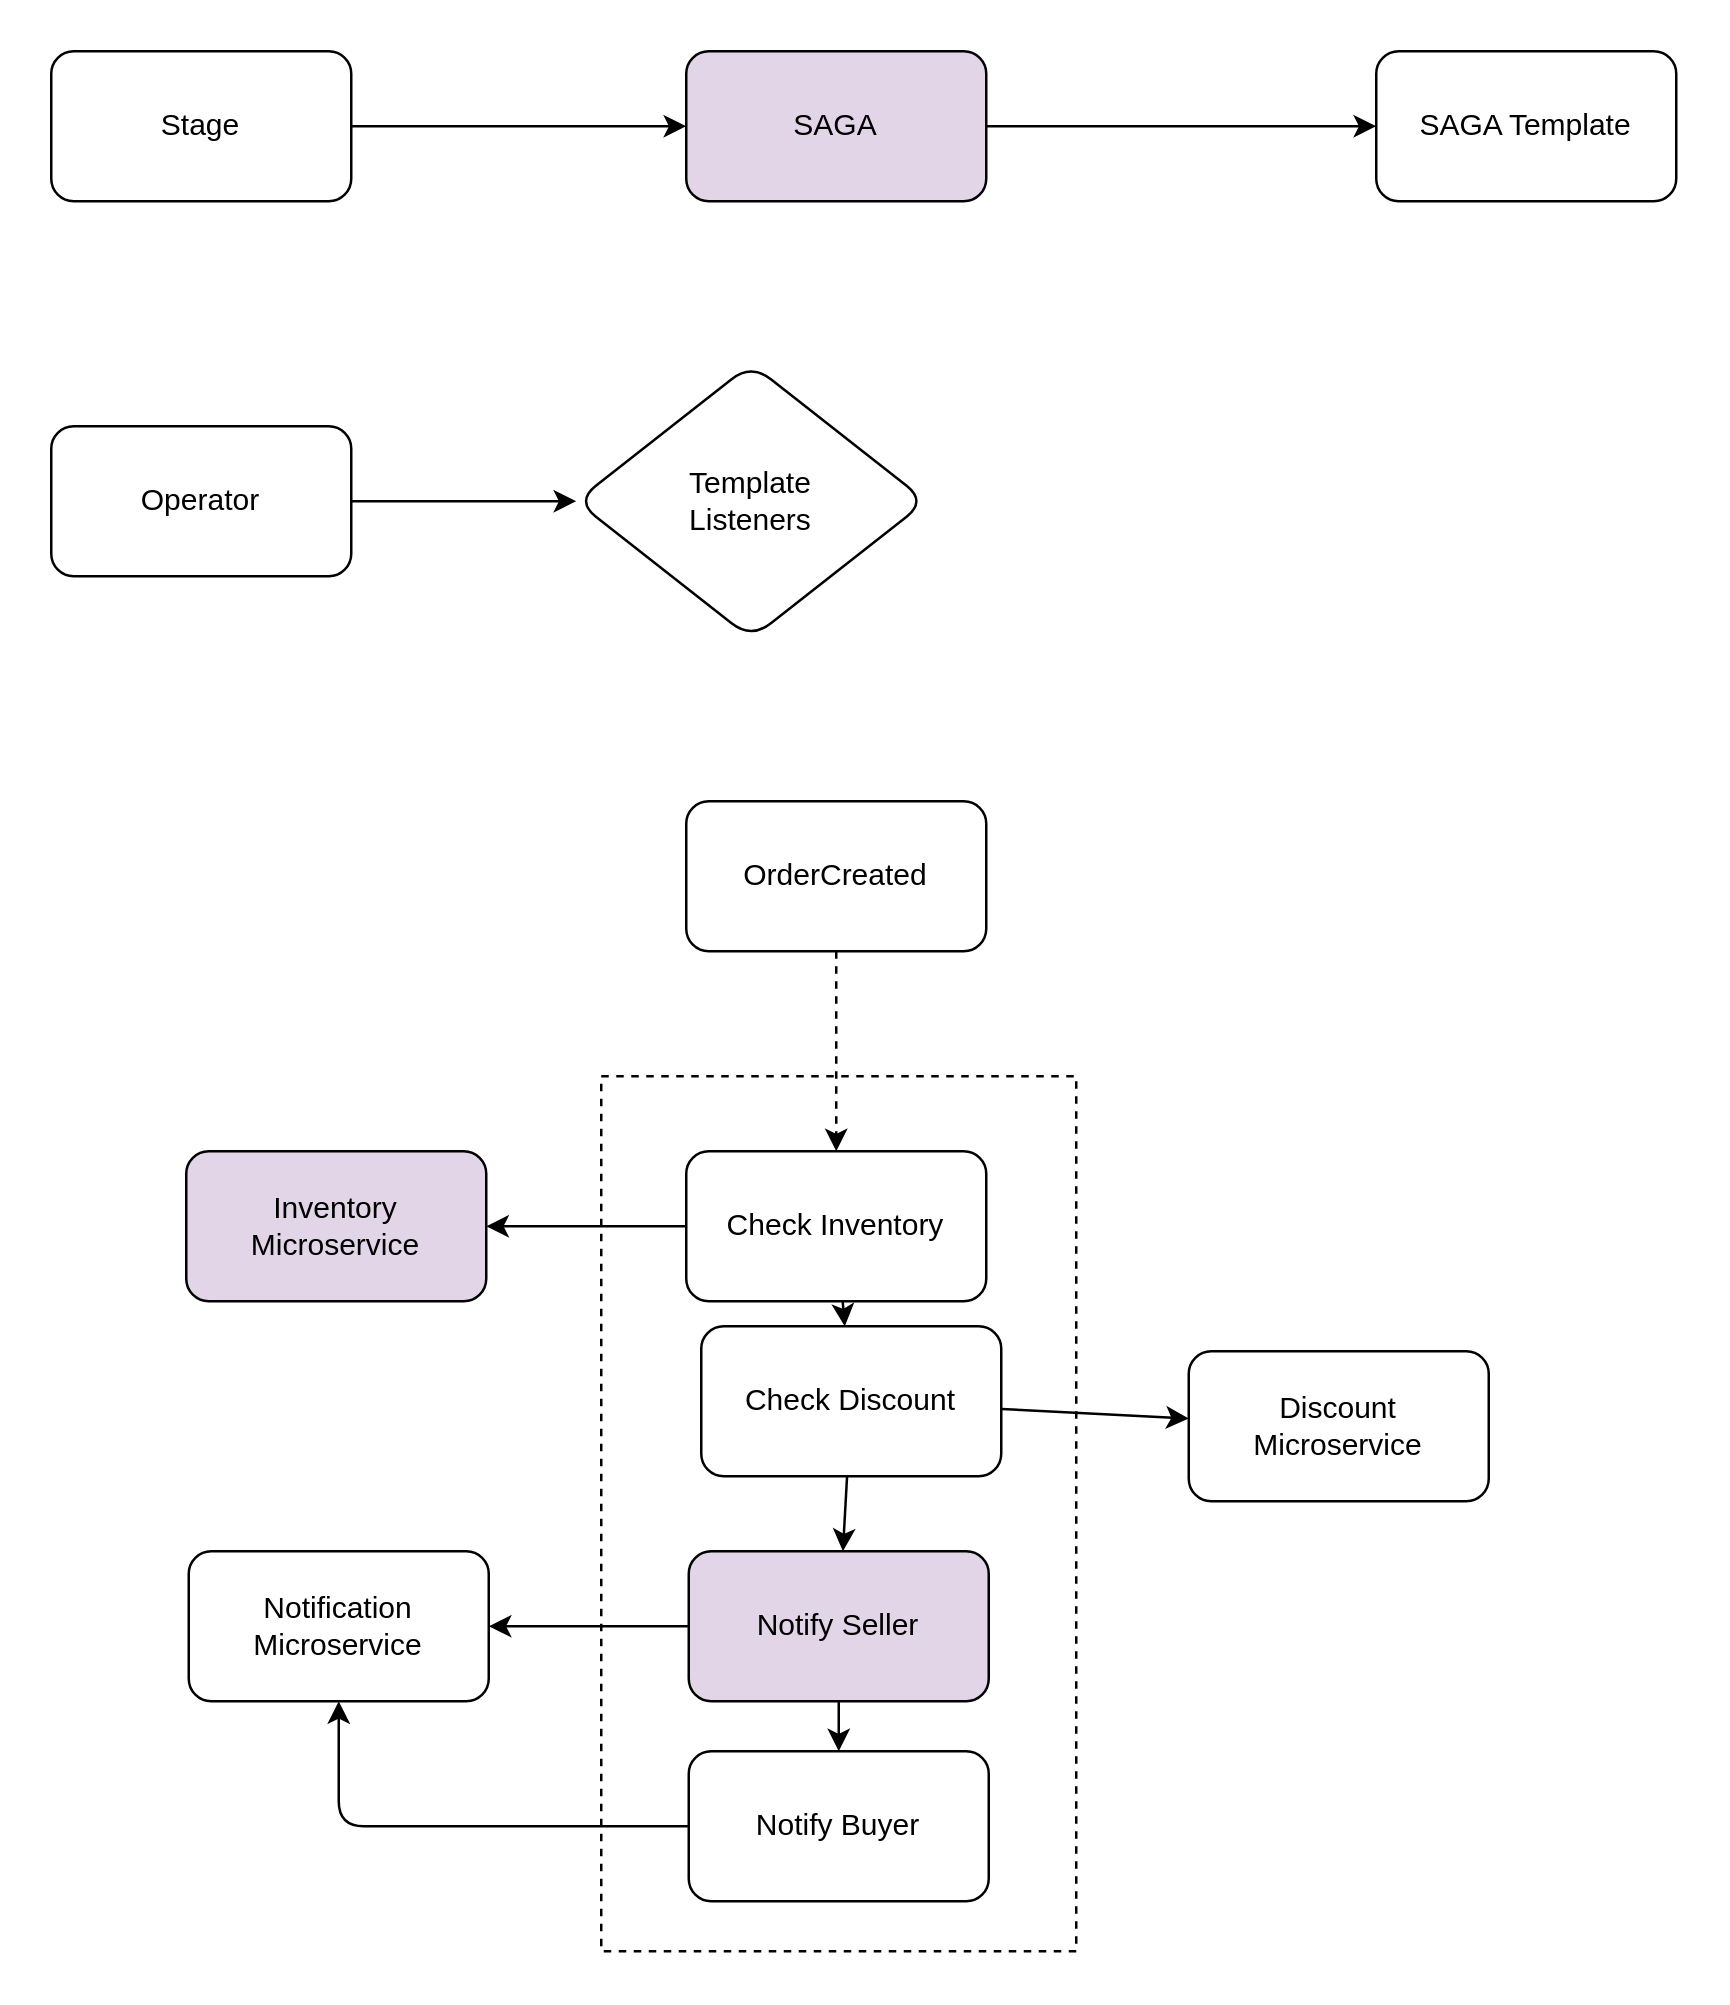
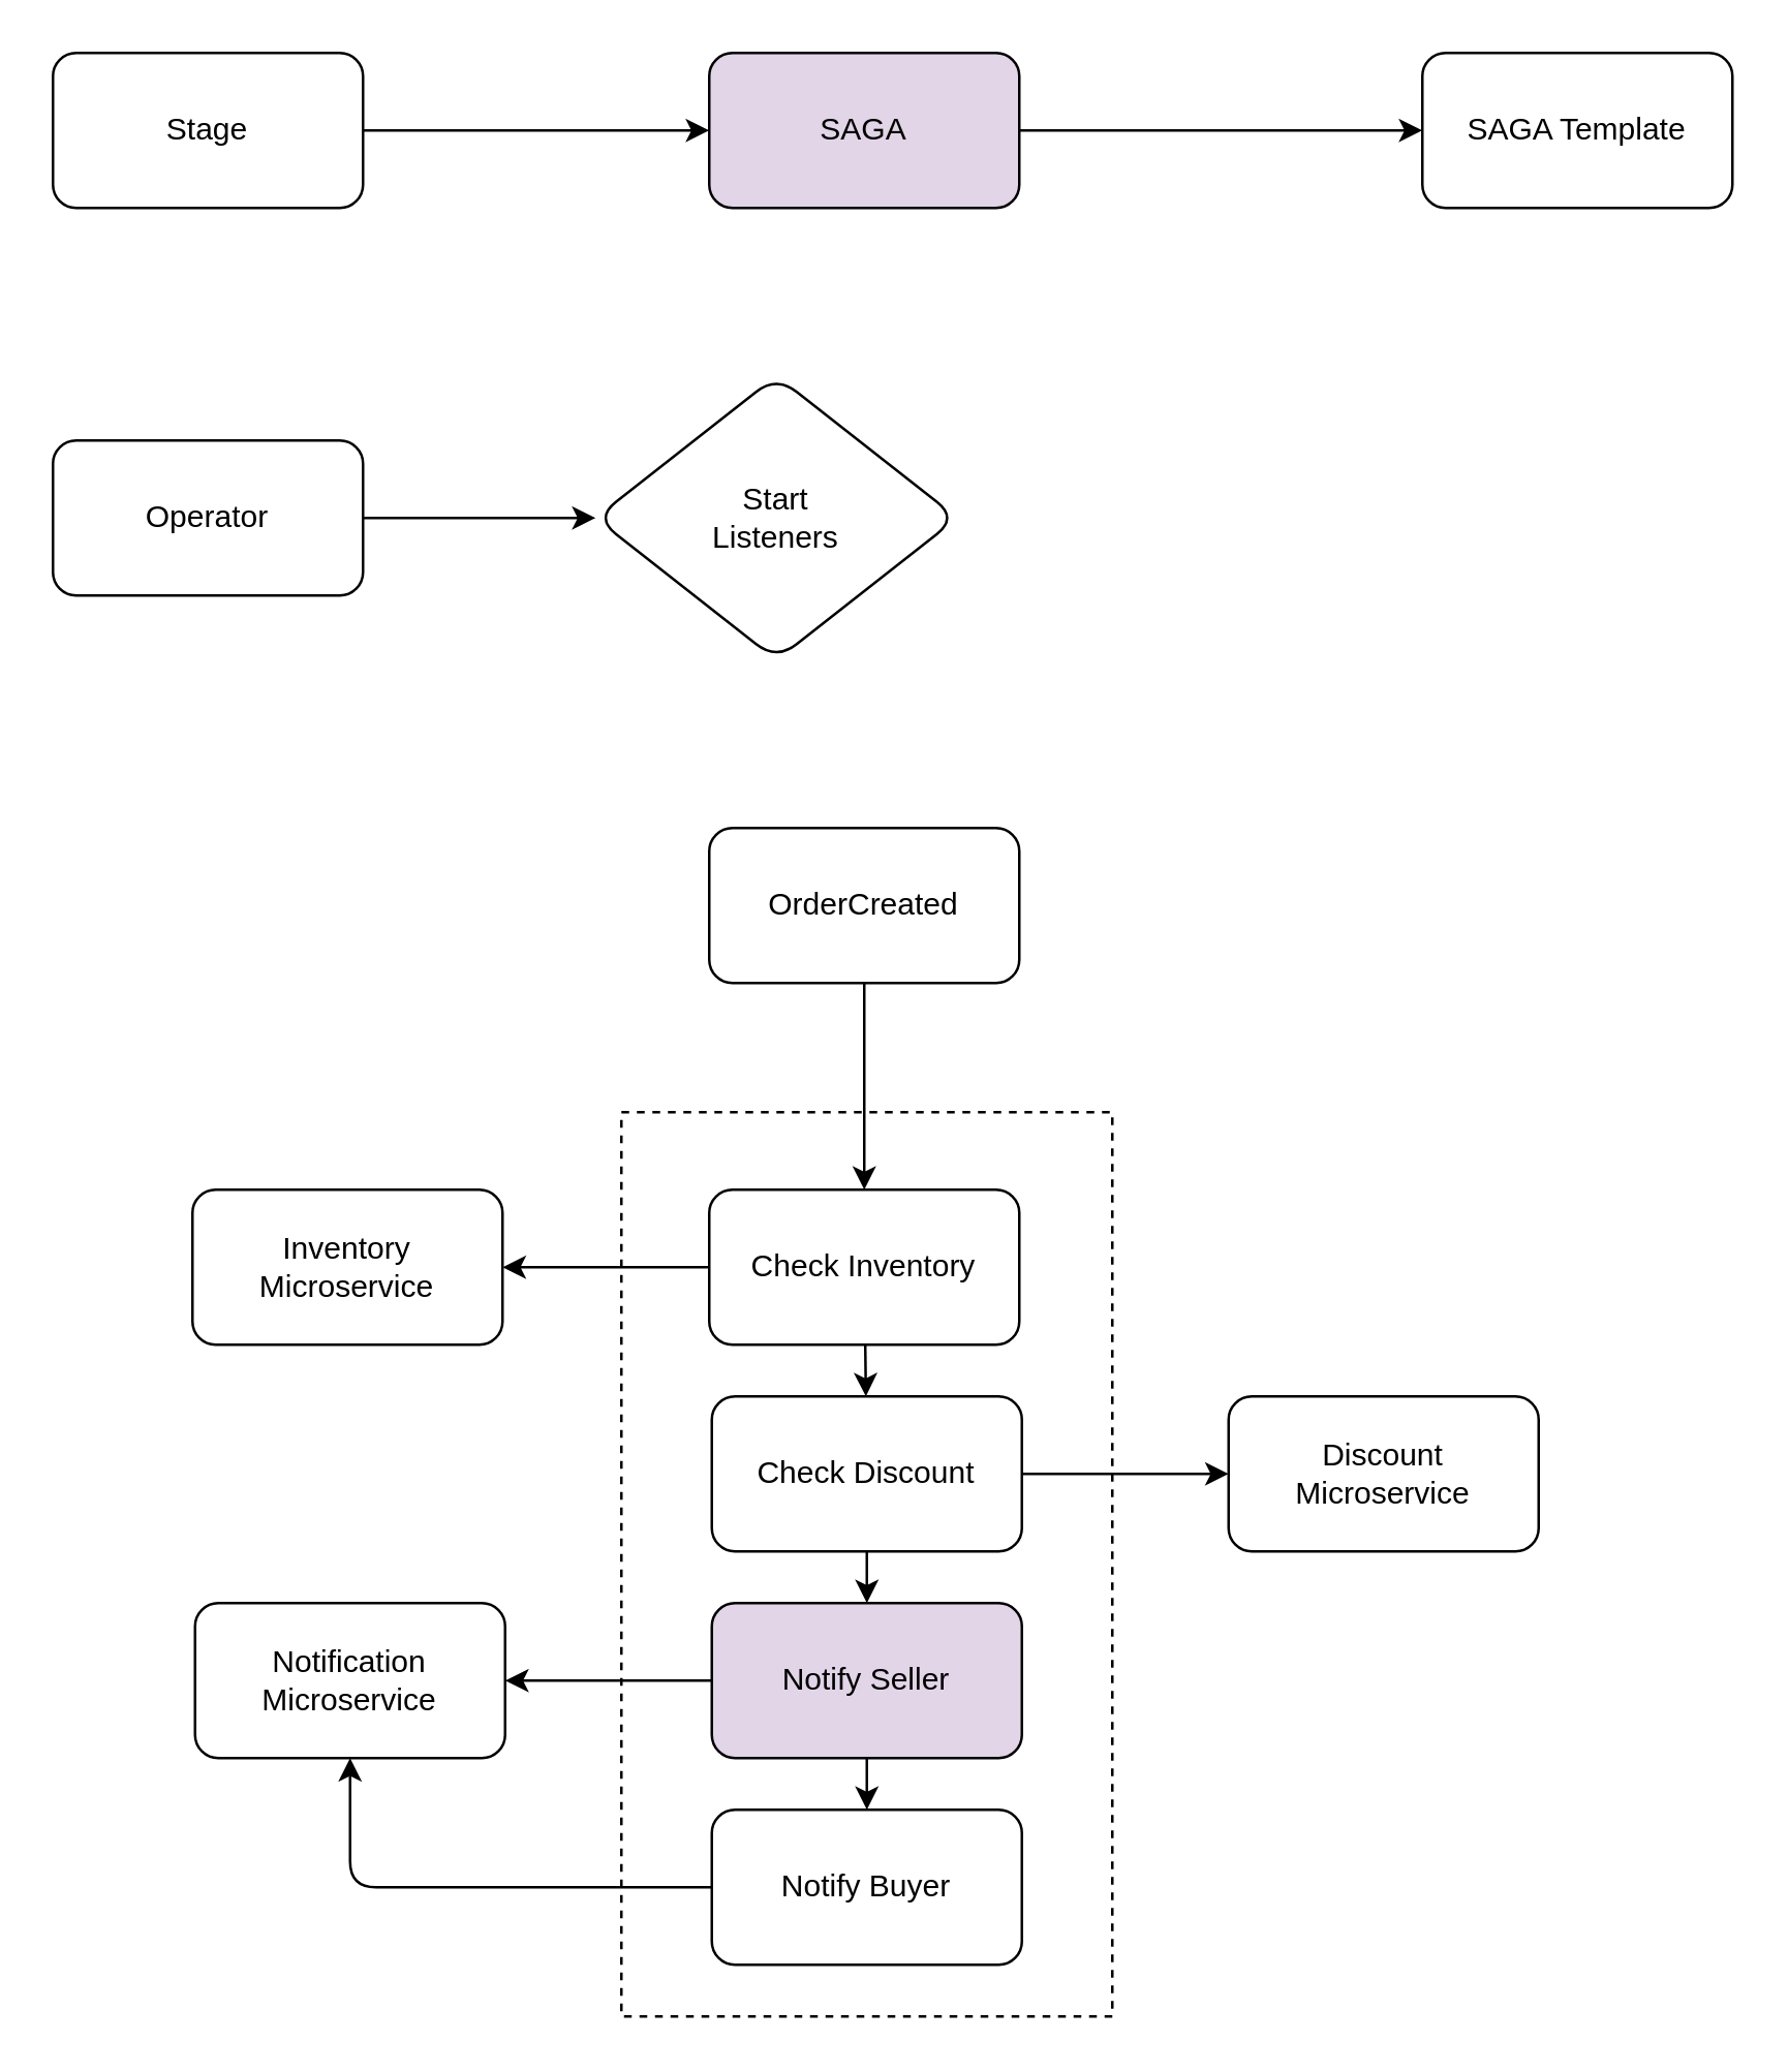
  <mxCell id="0" />
  <mxCell id="1" parent="0" />
  <mxCell id="2" value="" style="rounded=0;whiteSpace=wrap;html=1;dashed=1;fillColor=none;" vertex="1" parent="1"><mxGeometry x="240" y="430" width="190" height="350" as="geometry" /></mxCell>
  <mxCell id="3" value="" style="edgeStyle=none;html=1;" edge="1" parent="1" source="4" target="6"><mxGeometry relative="1" as="geometry" /></mxCell>
  <mxCell id="4" value="Stage" style="rounded=1;whiteSpace=wrap;html=1;" vertex="1" parent="1"><mxGeometry x="20" y="20" width="120" height="60" as="geometry" /></mxCell>
  <mxCell id="5" value="" style="edgeStyle=none;html=1;" edge="1" parent="1" source="6" target="7"><mxGeometry relative="1" as="geometry" /></mxCell>
  <mxCell id="6" value="SAGA" style="rounded=1;whiteSpace=wrap;html=1;fillColor=#e1d5e7;" vertex="1" parent="1"><mxGeometry x="274" y="20" width="120" height="60" as="geometry" /></mxCell>
  <mxCell id="7" value="SAGA Template" style="rounded=1;whiteSpace=wrap;html=1;" vertex="1" parent="1"><mxGeometry x="550" y="20" width="120" height="60" as="geometry" /></mxCell>
  <mxCell id="8" value="" style="edgeStyle=none;html=1;" edge="1" parent="1" source="9" target="10"><mxGeometry relative="1" as="geometry" /></mxCell>
  <mxCell id="9" value="Operator" style="rounded=1;whiteSpace=wrap;html=1;" vertex="1" parent="1"><mxGeometry x="20" y="170" width="120" height="60" as="geometry" /></mxCell>
- <mxCell id="10" value="Template&lt;br&gt;Listeners" style="rhombus;whiteSpace=wrap;html=1;rounded=1;" vertex="1" parent="1"><mxGeometry x="230" y="145" width="140" height="110" as="geometry" /></mxCell>
- <mxCell id="11" value="" style="edgeStyle=none;html=1;dashed=1;" edge="1" parent="1" source="12" target="15"><mxGeometry relative="1" as="geometry" /></mxCell>
+ <mxCell id="10" value="Start&lt;br&gt;Listeners" style="rhombus;whiteSpace=wrap;html=1;rounded=1;" vertex="1" parent="1"><mxGeometry x="230" y="145" width="140" height="110" as="geometry" /></mxCell>
+ <mxCell id="11" value="" style="edgeStyle=none;html=1;" edge="1" parent="1" source="12" target="15"><mxGeometry relative="1" as="geometry" /></mxCell>
  <mxCell id="12" value="OrderCreated" style="rounded=1;whiteSpace=wrap;html=1;" vertex="1" parent="1"><mxGeometry x="274" y="320" width="120" height="60" as="geometry" /></mxCell>
  <mxCell id="13" value="" style="edgeStyle=none;html=1;" edge="1" parent="1" source="15" target="18"><mxGeometry relative="1" as="geometry" /></mxCell>
  <mxCell id="14" value="" style="edgeStyle=none;html=1;" edge="1" parent="1" source="15" target="24"><mxGeometry relative="1" as="geometry" /></mxCell>
  <mxCell id="15" value="Check Inventory" style="rounded=1;whiteSpace=wrap;html=1;" vertex="1" parent="1"><mxGeometry x="274" y="460" width="120" height="60" as="geometry" /></mxCell>
  <mxCell id="16" value="" style="edgeStyle=none;html=1;" edge="1" parent="1" source="18" target="21"><mxGeometry relative="1" as="geometry" /></mxCell>
  <mxCell id="17" value="" style="edgeStyle=none;html=1;" edge="1" parent="1" source="18" target="25"><mxGeometry relative="1" as="geometry" /></mxCell>
- <mxCell id="18" value="Check Discount" style="rounded=1;whiteSpace=wrap;html=1;" vertex="1" parent="1"><mxGeometry x="280" y="530" width="120" height="60" as="geometry" /></mxCell>
+ <mxCell id="18" value="Check Discount" style="rounded=1;whiteSpace=wrap;html=1;" vertex="1" parent="1"><mxGeometry x="275" y="540" width="120" height="60" as="geometry" /></mxCell>
  <mxCell id="19" value="" style="edgeStyle=none;html=1;" edge="1" parent="1" source="21" target="23"><mxGeometry relative="1" as="geometry" /></mxCell>
  <mxCell id="20" value="" style="edgeStyle=none;html=1;" edge="1" parent="1" source="21" target="26"><mxGeometry relative="1" as="geometry" /></mxCell>
  <mxCell id="21" value="Notify Seller" style="rounded=1;whiteSpace=wrap;html=1;fillColor=#e1d5e7;" vertex="1" parent="1"><mxGeometry x="275" y="620" width="120" height="60" as="geometry" /></mxCell>
  <mxCell id="22" style="edgeStyle=none;html=1;exitX=0;exitY=0.5;exitDx=0;exitDy=0;entryX=0.5;entryY=1;entryDx=0;entryDy=0;" edge="1" parent="1" source="23" target="26"><mxGeometry relative="1" as="geometry"><Array as="points"><mxPoint x="135" y="730" /></Array></mxGeometry></mxCell>
  <mxCell id="23" value="Notify Buyer" style="rounded=1;whiteSpace=wrap;html=1;" vertex="1" parent="1"><mxGeometry x="275" y="700" width="120" height="60" as="geometry" /></mxCell>
- <mxCell id="24" value="Inventory&lt;br&gt;Microservice" style="rounded=1;whiteSpace=wrap;html=1;fillColor=#e1d5e7;" vertex="1" parent="1"><mxGeometry x="74" y="460" width="120" height="60" as="geometry" /></mxCell>
+ <mxCell id="24" value="Inventory&lt;br&gt;Microservice" style="rounded=1;whiteSpace=wrap;html=1;" vertex="1" parent="1"><mxGeometry x="74" y="460" width="120" height="60" as="geometry" /></mxCell>
  <mxCell id="25" value="Discount&lt;br&gt;Microservice" style="rounded=1;whiteSpace=wrap;html=1;" vertex="1" parent="1"><mxGeometry x="475" y="540" width="120" height="60" as="geometry" /></mxCell>
  <mxCell id="26" value="Notification&lt;br&gt;Microservice" style="rounded=1;whiteSpace=wrap;html=1;" vertex="1" parent="1"><mxGeometry x="75" y="620" width="120" height="60" as="geometry" /></mxCell>
